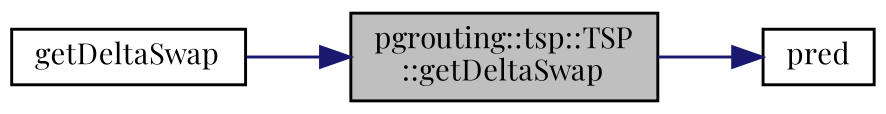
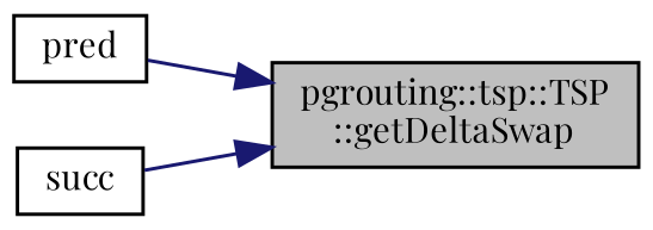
  digraph {
    fontname="Playfair Display"
    rankdir=LR
    node [color=black fillcolor=white fontname="Playfair Display" fontsize=10 shape=record style=filled]
    edge [color=midnightblue fontname="Playfair Display" fontsize=10 labelfontname=Helvetica labelfontsize=10 style=solid]
    n1 [fillcolor=grey75 fontcolor=black height=0.2 label="pgrouting::tsp::TSP\l::getDeltaSwap" width=0.4]
    n2 [height=0.2 label=pred width=0.4]
-   n3 [height=0.2 label=getDeltaSwap width=0.4]
-   n1 -> n2
+   n3 [height=0.2 label=succ width=0.4]
+   n2 -> n1
    n3 -> n1
  }
